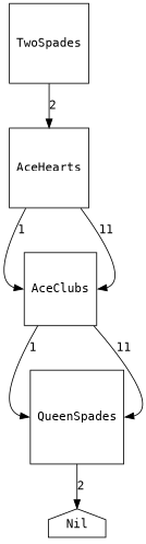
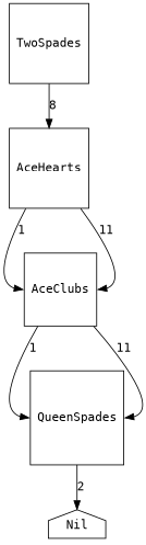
  digraph {
    fontname="DejaVu Sans Mono"
    node [fontname="DejaVu Sans Mono" shape=square]
    edge [fontname="DejaVu Sans Mono"]
    Nil [shape=house]
    TwoSpades
    AceHearts
    AceClubs
    QueenSpades
-   TwoSpades -> AceHearts [label=2]
+   TwoSpades -> AceHearts [label=8]
    AceHearts -> AceClubs [headPort=w headport=w label=1]
    AceHearts -> AceClubs [headport=e label=11]
    AceClubs -> QueenSpades [headport=w label=1]
    AceClubs -> QueenSpades [headport=e label=11]
    QueenSpades -> Nil [label=2]
  }
